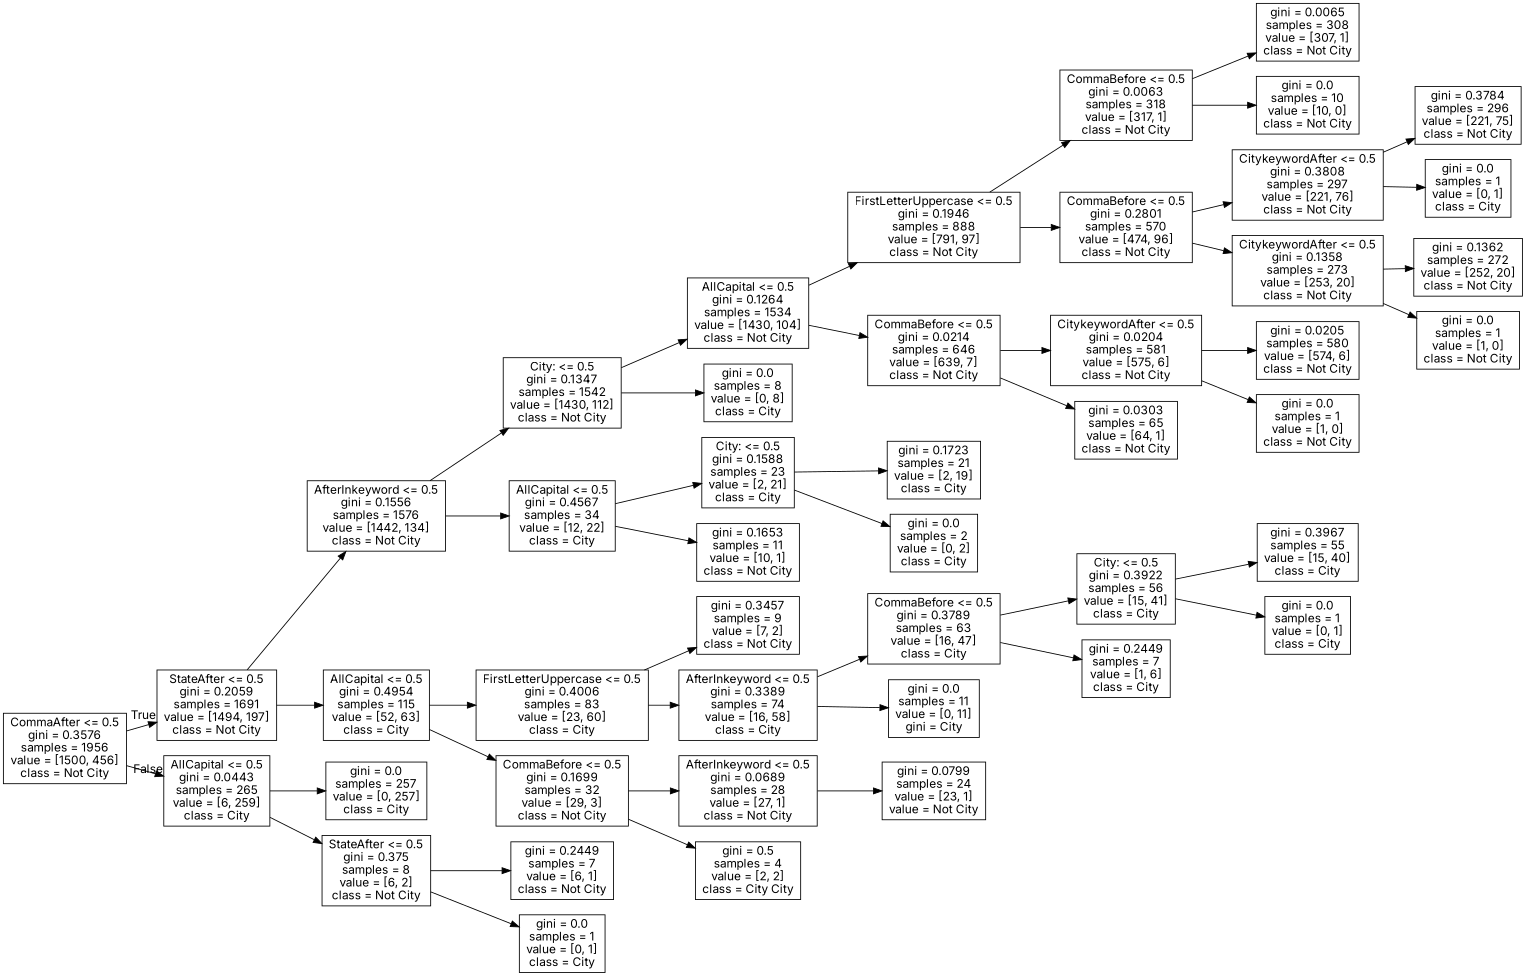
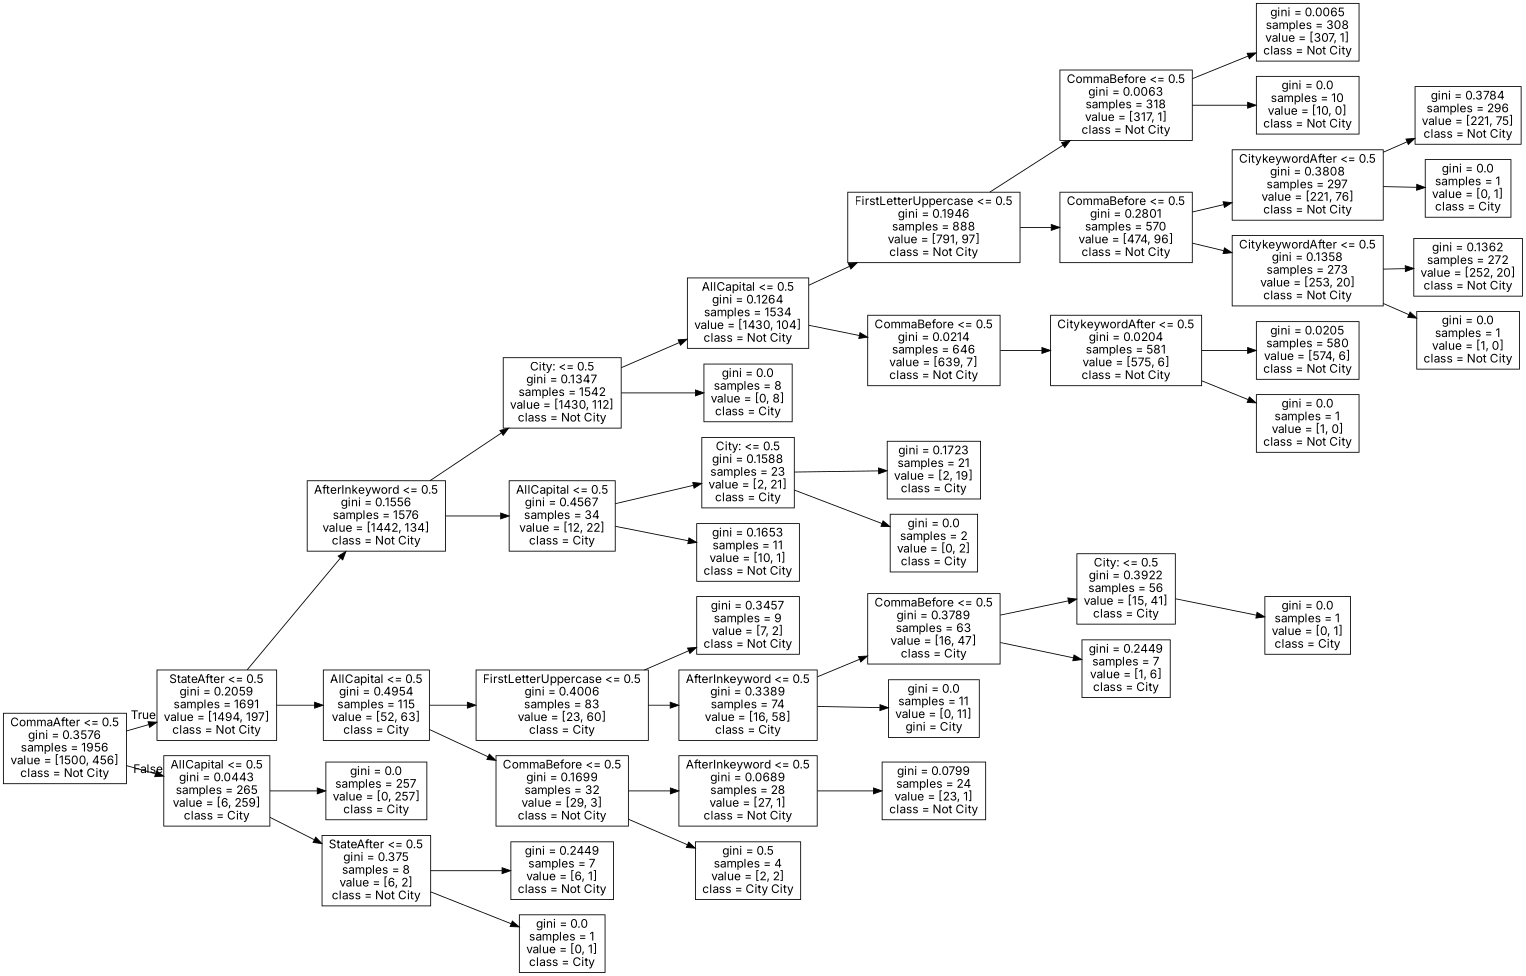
  digraph {
    fontname=Inter
    rankdir=LR
    node [fontname=Inter shape=box]
    edge [fontname=Inter]
    n1 [label="CommaAfter <= 0.5\ngini = 0.3576\nsamples = 1956\nvalue = [1500, 456]\nclass = Not City"]
    n2 [label="StateAfter <= 0.5\ngini = 0.2059\nsamples = 1691\nvalue = [1494, 197]\nclass = Not City"]
    n3 [label="AllCapital <= 0.5\ngini = 0.0443\nsamples = 265\nvalue = [6, 259]\nclass = City"]
    n4 [label="AfterInkeyword <= 0.5\ngini = 0.1556\nsamples = 1576\nvalue = [1442, 134]\nclass = Not City"]
    n5 [label="AllCapital <= 0.5\ngini = 0.4954\nsamples = 115\nvalue = [52, 63]\nclass = City"]
    n6 [label="gini = 0.0\nsamples = 257\nvalue = [0, 257]\nclass = City"]
    n7 [label="StateAfter <= 0.5\ngini = 0.375\nsamples = 8\nvalue = [6, 2]\nclass = Not City"]
    n8 [label="City: <= 0.5\ngini = 0.1347\nsamples = 1542\nvalue = [1430, 112]\nclass = Not City"]
    n9 [label="AllCapital <= 0.5\ngini = 0.4567\nsamples = 34\nvalue = [12, 22]\nclass = City"]
    n10 [label="FirstLetterUppercase <= 0.5\ngini = 0.4006\nsamples = 83\nvalue = [23, 60]\nclass = City"]
    n11 [label="CommaBefore <= 0.5\ngini = 0.1699\nsamples = 32\nvalue = [29, 3]\nclass = Not City"]
    n12 [label="AllCapital <= 0.5\ngini = 0.1264\nsamples = 1534\nvalue = [1430, 104]\nclass = Not City"]
    n13 [label="gini = 0.0\nsamples = 8\nvalue = [0, 8]\nclass = City"]
    n14 [label="City: <= 0.5\ngini = 0.1588\nsamples = 23\nvalue = [2, 21]\nclass = City"]
    n15 [label="gini = 0.1653\nsamples = 11\nvalue = [10, 1]\nclass = Not City"]
    n16 [label="FirstLetterUppercase <= 0.5\ngini = 0.1946\nsamples = 888\nvalue = [791, 97]\nclass = Not City"]
    n17 [label="CommaBefore <= 0.5\ngini = 0.0214\nsamples = 646\nvalue = [639, 7]\nclass = Not City"]
    n18 [label="CommaBefore <= 0.5\ngini = 0.0063\nsamples = 318\nvalue = [317, 1]\nclass = Not City"]
    n19 [label="CommaBefore <= 0.5\ngini = 0.2801\nsamples = 570\nvalue = [474, 96]\nclass = Not City"]
    n20 [label="CitykeywordAfter <= 0.5\ngini = 0.0204\nsamples = 581\nvalue = [575, 6]\nclass = Not City"]
-   n21 [label="gini = 0.0303\nsamples = 65\nvalue = [64, 1]\nclass = Not City"]
    n22 [label="gini = 0.0065\nsamples = 308\nvalue = [307, 1]\nclass = Not City"]
    n23 [label="gini = 0.0\nsamples = 10\nvalue = [10, 0]\nclass = Not City"]
    n24 [label="CitykeywordAfter <= 0.5\ngini = 0.3808\nsamples = 297\nvalue = [221, 76]\nclass = Not City"]
    n25 [label="CitykeywordAfter <= 0.5\ngini = 0.1358\nsamples = 273\nvalue = [253, 20]\nclass = Not City"]
    n26 [label="gini = 0.3784\nsamples = 296\nvalue = [221, 75]\nclass = Not City"]
    n27 [label="gini = 0.0\nsamples = 1\nvalue = [0, 1]\nclass = City"]
    n28 [label="gini = 0.1362\nsamples = 272\nvalue = [252, 20]\nclass = Not City"]
    n29 [label="gini = 0.0\nsamples = 1\nvalue = [1, 0]\nclass = Not City"]
    n30 [label="gini = 0.0205\nsamples = 580\nvalue = [574, 6]\nclass = Not City"]
    n31 [label="gini = 0.0\nsamples = 1\nvalue = [1, 0]\nclass = Not City"]
    n32 [label="gini = 0.1723\nsamples = 21\nvalue = [2, 19]\nclass = City"]
    n33 [label="gini = 0.0\nsamples = 2\nvalue = [0, 2]\nclass = City"]
    n34 [label="gini = 0.3457\nsamples = 9\nvalue = [7, 2]\nclass = Not City"]
    n35 [label="AfterInkeyword <= 0.5\ngini = 0.3389\nsamples = 74\nvalue = [16, 58]\nclass = City"]
    n36 [label="AfterInkeyword <= 0.5\ngini = 0.0689\nsamples = 28\nvalue = [27, 1]\nclass = Not City"]
    n37 [label="gini = 0.5\nsamples = 4\nvalue = [2, 2]\nclass = City City"]
    n38 [label="CommaBefore <= 0.5\ngini = 0.3789\nsamples = 63\nvalue = [16, 47]\nclass = City"]
    n39 [label="gini = 0.0\nsamples = 11\nvalue = [0, 11]\ngini = City"]
    n40 [label="City: <= 0.5\ngini = 0.3922\nsamples = 56\nvalue = [15, 41]\nclass = City"]
    n41 [label="gini = 0.2449\nsamples = 7\nvalue = [1, 6]\nclass = City"]
-   n42 [label="gini = 0.3967\nsamples = 55\nvalue = [15, 40]\nclass = City"]
    n43 [label="gini = 0.0\nsamples = 1\nvalue = [0, 1]\nclass = City"]
-   n44 [label="gini = 0.0799\nsamples = 24\nvalue = [23, 1]\nvalue = Not City"]
+   n44 [label="gini = 0.0799\nsamples = 24\nvalue = [23, 1]\nclass = Not City"]
    n45 [label="gini = 0.2449\nsamples = 7\nvalue = [6, 1]\nclass = Not City"]
    n46 [label="gini = 0.0\nsamples = 1\nvalue = [0, 1]\nclass = City"]
    n1 -> n2 [headlabel=True labelangle=45 labeldistance=2.5]
    n1 -> n3 [headlabel=False labelangle=-45 labeldistance=2.5]
    n2 -> n4
    n2 -> n5
    n3 -> n6
    n3 -> n7
    n4 -> n8
    n4 -> n9
    n5 -> n10
    n5 -> n11
    n7 -> n45
    n7 -> n46
    n8 -> n12
    n8 -> n13
    n9 -> n14
    n9 -> n15
    n10 -> n34
    n10 -> n35
    n11 -> n36
    n11 -> n37
    n12 -> n16
    n12 -> n17
    n14 -> n32
    n14 -> n33
    n16 -> n18
    n16 -> n19
    n17 -> n20
-   n17 -> n21
    n18 -> n22
    n18 -> n23
    n19 -> n24
    n19 -> n25
    n20 -> n30
    n20 -> n31
    n24 -> n26
    n24 -> n27
    n25 -> n28
    n25 -> n29
    n35 -> n38
    n35 -> n39
    n36 -> n44
    n38 -> n40
    n38 -> n41
-   n40 -> n42
    n40 -> n43
  }
